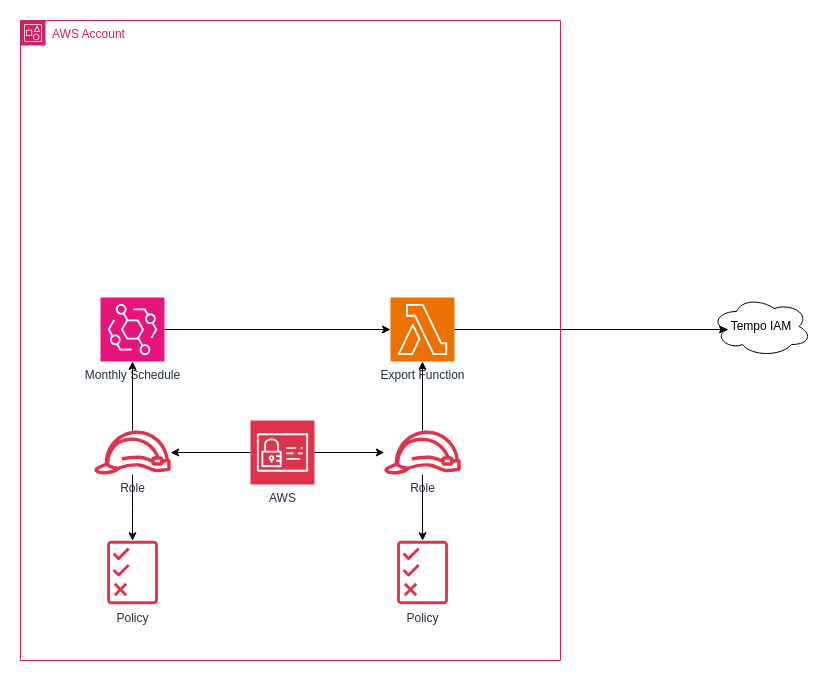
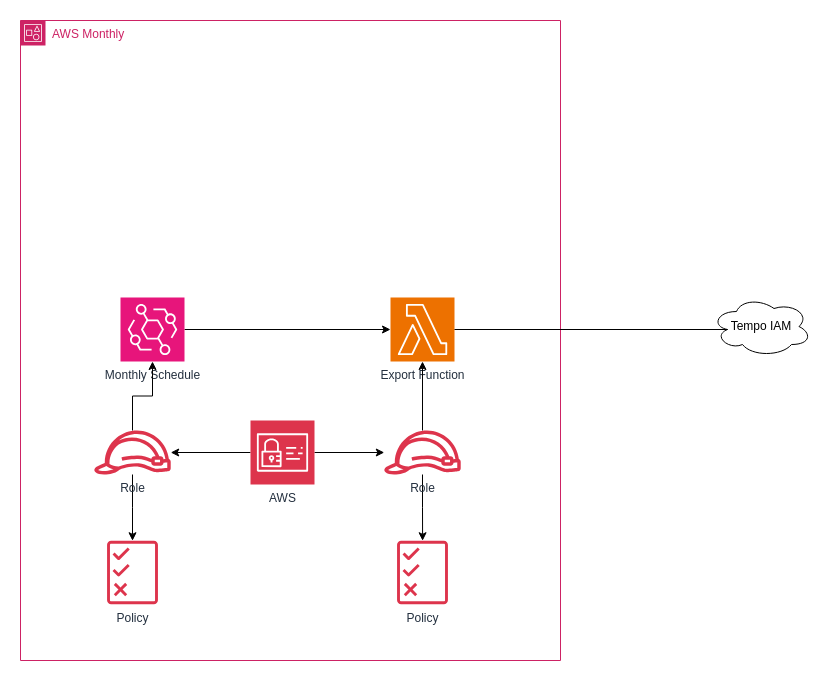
  <mxCell id="0" />
  <mxCell id="1" parent="0" />
- <mxCell id="2" value="AWS Account" style="points=[[0,0],[0.25,0],[0.5,0],[0.75,0],[1,0],[1,0.25],[1,0.5],[1,0.75],[1,1],[0.75,1],[0.5,1],[0.25,1],[0,1],[0,0.75],[0,0.5],[0,0.25]];outlineConnect=0;gradientColor=none;html=1;whiteSpace=wrap;fontSize=12;fontStyle=0;container=1;pointerEvents=0;collapsible=0;recursiveResize=0;shape=mxgraph.aws4.group;grIcon=mxgraph.aws4.group_account;strokeColor=#CD2264;fillColor=none;verticalAlign=top;align=left;spacingLeft=30;fontColor=#CD2264;dashed=0;" vertex="1" parent="1"><mxGeometry x="20" y="20" width="540" height="640" as="geometry" /></mxCell>
+ <mxCell id="2" value="AWS Monthly" style="points=[[0,0],[0.25,0],[0.5,0],[0.75,0],[1,0],[1,0.25],[1,0.5],[1,0.75],[1,1],[0.75,1],[0.5,1],[0.25,1],[0,1],[0,0.75],[0,0.5],[0,0.25]];outlineConnect=0;gradientColor=none;html=1;whiteSpace=wrap;fontSize=12;fontStyle=0;container=1;pointerEvents=0;collapsible=0;recursiveResize=0;shape=mxgraph.aws4.group;grIcon=mxgraph.aws4.group_account;strokeColor=#CD2264;fillColor=none;verticalAlign=top;align=left;spacingLeft=30;fontColor=#CD2264;dashed=0;" vertex="1" parent="1"><mxGeometry x="20" y="20" width="540" height="640" as="geometry" /></mxCell>
  <mxCell id="3" value="Export Function" style="sketch=0;points=[[0,0,0],[0.25,0,0],[0.5,0,0],[0.75,0,0],[1,0,0],[0,1,0],[0.25,1,0],[0.5,1,0],[0.75,1,0],[1,1,0],[0,0.25,0],[0,0.5,0],[0,0.75,0],[1,0.25,0],[1,0.5,0],[1,0.75,0]];outlineConnect=0;fontColor=#232F3E;fillColor=#ED7100;strokeColor=#ffffff;dashed=0;verticalLabelPosition=bottom;verticalAlign=top;align=center;html=1;fontSize=12;fontStyle=0;aspect=fixed;shape=mxgraph.aws4.resourceIcon;resIcon=mxgraph.aws4.lambda;" vertex="1" parent="2"><mxGeometry x="370" y="277" width="64" height="64" as="geometry" /></mxCell>
  <mxCell id="4" style="edgeStyle=orthogonalEdgeStyle;rounded=0;orthogonalLoop=1;jettySize=auto;html=1;" edge="1" parent="2" source="5" target="3"><mxGeometry relative="1" as="geometry" /></mxCell>
- <mxCell id="5" value="Monthly Schedule" style="sketch=0;points=[[0,0,0],[0.25,0,0],[0.5,0,0],[0.75,0,0],[1,0,0],[0,1,0],[0.25,1,0],[0.5,1,0],[0.75,1,0],[1,1,0],[0,0.25,0],[0,0.5,0],[0,0.75,0],[1,0.25,0],[1,0.5,0],[1,0.75,0]];outlineConnect=0;fontColor=#232F3E;fillColor=#E7157B;strokeColor=#ffffff;dashed=0;verticalLabelPosition=bottom;verticalAlign=top;align=center;html=1;fontSize=12;fontStyle=0;aspect=fixed;shape=mxgraph.aws4.resourceIcon;resIcon=mxgraph.aws4.eventbridge;" vertex="1" parent="2"><mxGeometry x="80" y="277" width="64" height="64" as="geometry" /></mxCell>
+ <mxCell id="5" value="Monthly Schedule" style="sketch=0;points=[[0,0,0],[0.25,0,0],[0.5,0,0],[0.75,0,0],[1,0,0],[0,1,0],[0.25,1,0],[0.5,1,0],[0.75,1,0],[1,1,0],[0,0.25,0],[0,0.5,0],[0,0.75,0],[1,0.25,0],[1,0.5,0],[1,0.75,0]];outlineConnect=0;fontColor=#232F3E;fillColor=#E7157B;strokeColor=#ffffff;dashed=0;verticalLabelPosition=bottom;verticalAlign=top;align=center;html=1;fontSize=12;fontStyle=0;aspect=fixed;shape=mxgraph.aws4.resourceIcon;resIcon=mxgraph.aws4.eventbridge;" vertex="1" parent="2"><mxGeometry x="100" y="277" width="64" height="64" as="geometry" /></mxCell>
  <mxCell id="6" style="edgeStyle=orthogonalEdgeStyle;rounded=0;orthogonalLoop=1;jettySize=auto;html=1;" edge="1" parent="2" source="8" target="11"><mxGeometry relative="1" as="geometry" /></mxCell>
  <mxCell id="7" style="edgeStyle=orthogonalEdgeStyle;rounded=0;orthogonalLoop=1;jettySize=auto;html=1;" edge="1" parent="2" source="8" target="15"><mxGeometry relative="1" as="geometry" /></mxCell>
  <mxCell id="8" value="AWS" style="sketch=0;points=[[0,0,0],[0.25,0,0],[0.5,0,0],[0.75,0,0],[1,0,0],[0,1,0],[0.25,1,0],[0.5,1,0],[0.75,1,0],[1,1,0],[0,0.25,0],[0,0.5,0],[0,0.75,0],[1,0.25,0],[1,0.5,0],[1,0.75,0]];outlineConnect=0;fontColor=#232F3E;fillColor=#DD344C;strokeColor=#ffffff;dashed=0;verticalLabelPosition=bottom;verticalAlign=top;align=center;html=1;fontSize=12;fontStyle=0;aspect=fixed;shape=mxgraph.aws4.resourceIcon;resIcon=mxgraph.aws4.identity_and_access_management;" vertex="1" parent="2"><mxGeometry x="230" y="400" width="64" height="64" as="geometry" /></mxCell>
  <mxCell id="9" style="edgeStyle=orthogonalEdgeStyle;rounded=0;orthogonalLoop=1;jettySize=auto;html=1;" edge="1" parent="2" source="11" target="5"><mxGeometry relative="1" as="geometry" /></mxCell>
  <mxCell id="10" style="edgeStyle=orthogonalEdgeStyle;rounded=0;orthogonalLoop=1;jettySize=auto;html=1;" edge="1" parent="2" source="11" target="12"><mxGeometry relative="1" as="geometry" /></mxCell>
  <mxCell id="11" value="Role" style="sketch=0;outlineConnect=0;fontColor=#232F3E;gradientColor=none;fillColor=#DD344C;strokeColor=none;dashed=0;verticalLabelPosition=bottom;verticalAlign=top;align=center;html=1;fontSize=12;fontStyle=0;aspect=fixed;pointerEvents=1;shape=mxgraph.aws4.role;" vertex="1" parent="2"><mxGeometry x="73" y="410" width="78" height="44" as="geometry" /></mxCell>
  <mxCell id="12" value="Policy" style="sketch=0;outlineConnect=0;fontColor=#232F3E;gradientColor=none;fillColor=#DD344C;strokeColor=none;dashed=0;verticalLabelPosition=bottom;verticalAlign=top;align=center;html=1;fontSize=12;fontStyle=0;aspect=fixed;pointerEvents=1;shape=mxgraph.aws4.permissions;" vertex="1" parent="2"><mxGeometry x="86.57" y="520" width="50.87" height="64" as="geometry" /></mxCell>
  <mxCell id="13" value="" style="edgeStyle=orthogonalEdgeStyle;rounded=0;orthogonalLoop=1;jettySize=auto;html=1;" edge="1" parent="2" source="15" target="3"><mxGeometry relative="1" as="geometry" /></mxCell>
  <mxCell id="14" style="edgeStyle=orthogonalEdgeStyle;rounded=0;orthogonalLoop=1;jettySize=auto;html=1;" edge="1" parent="2" source="15" target="16"><mxGeometry relative="1" as="geometry" /></mxCell>
  <mxCell id="15" value="Role" style="sketch=0;outlineConnect=0;fontColor=#232F3E;gradientColor=none;fillColor=#DD344C;strokeColor=none;dashed=0;verticalLabelPosition=bottom;verticalAlign=top;align=center;html=1;fontSize=12;fontStyle=0;aspect=fixed;pointerEvents=1;shape=mxgraph.aws4.role;" vertex="1" parent="2"><mxGeometry x="363" y="410" width="78" height="44" as="geometry" /></mxCell>
  <mxCell id="16" value="Policy" style="sketch=0;outlineConnect=0;fontColor=#232F3E;gradientColor=none;fillColor=#DD344C;strokeColor=none;dashed=0;verticalLabelPosition=bottom;verticalAlign=top;align=center;html=1;fontSize=12;fontStyle=0;aspect=fixed;pointerEvents=1;shape=mxgraph.aws4.permissions;" vertex="1" parent="2"><mxGeometry x="376.56" y="520" width="50.87" height="64" as="geometry" /></mxCell>
  <mxCell id="17" value="Tempo IAM" style="ellipse;shape=cloud;whiteSpace=wrap;html=1;align=center;" vertex="1" parent="1"><mxGeometry x="711" y="296" width="100" height="60" as="geometry" /></mxCell>
- <mxCell id="18" style="edgeStyle=orthogonalEdgeStyle;rounded=0;orthogonalLoop=1;jettySize=auto;html=1;entryX=0.16;entryY=0.55;entryDx=0;entryDy=0;entryPerimeter=0;" edge="1" parent="1" source="3" target="17"><mxGeometry relative="1" as="geometry" /></mxCell>
+ <mxCell id="18" style="edgeStyle=orthogonalEdgeStyle;rounded=0;orthogonalLoop=1;jettySize=auto;html=1;entryX=0.16;entryY=0.55;entryDx=0;entryDy=0;entryPerimeter=0;endArrow=none;" edge="1" parent="1" source="3" target="17"><mxGeometry relative="1" as="geometry" /></mxCell>
